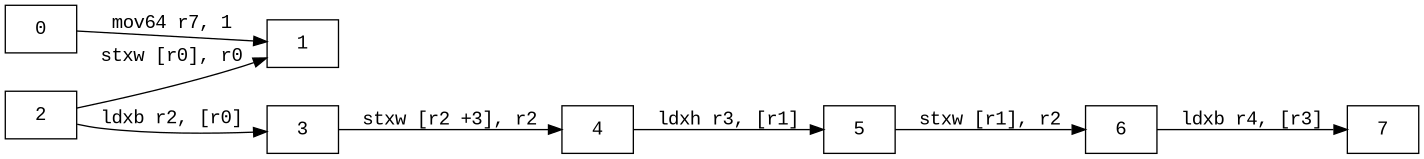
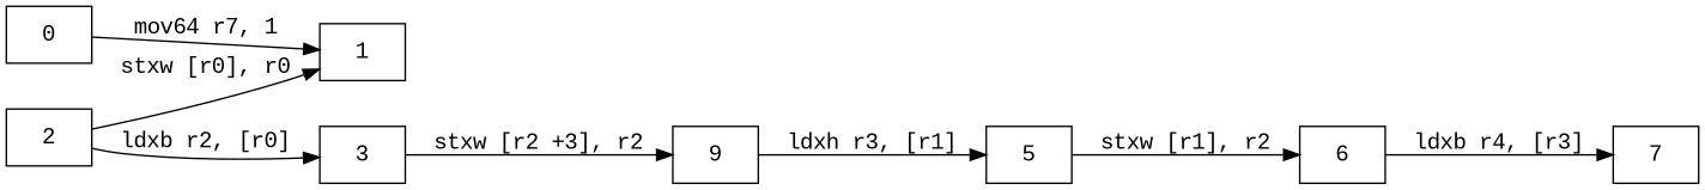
  digraph {
    fontname="Liberation Mono"
    rankdir=LR
    node [fontname="Liberation Mono" shape=box]
    edge [fontname="Liberation Mono"]
    0
    1
    2
    3
-   4
+   4 [label=9]
    5
    6
    7
    0 -> 1 [label="mov64 r7, 1"]
    2 -> 1 [label="stxw [r0], r0"]
    2 -> 3 [label="ldxb r2, [r0]"]
    3 -> 4 [label="stxw [r2 +3], r2"]
    4 -> 5 [label="ldxh r3, [r1]"]
    5 -> 6 [label="stxw [r1], r2"]
    6 -> 7 [label="ldxb r4, [r3]"]
  }
